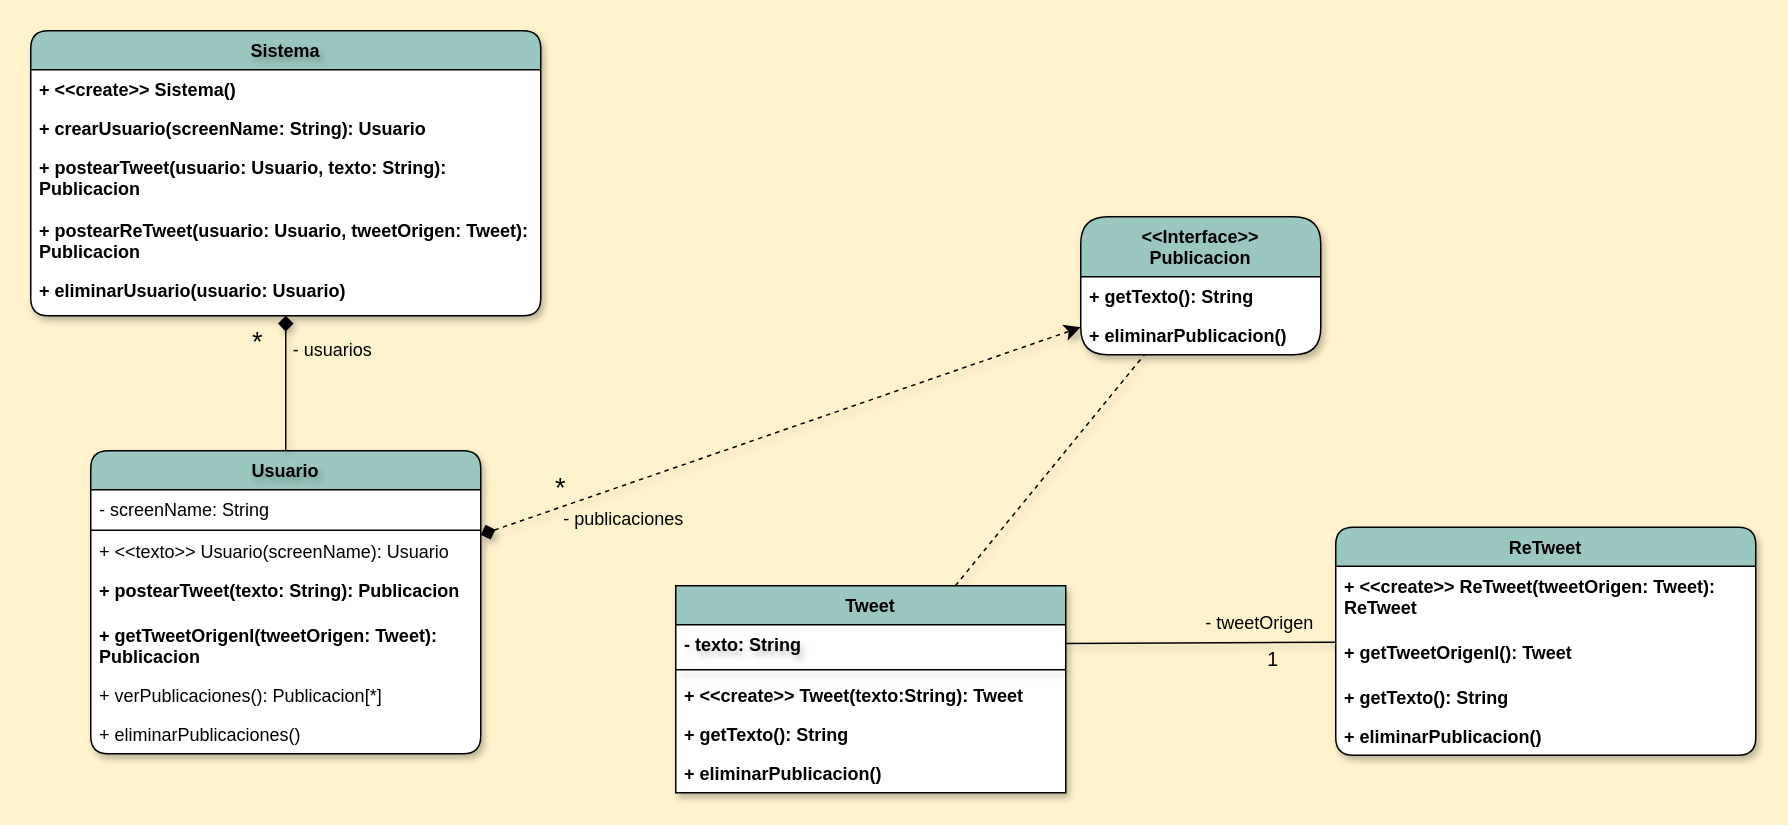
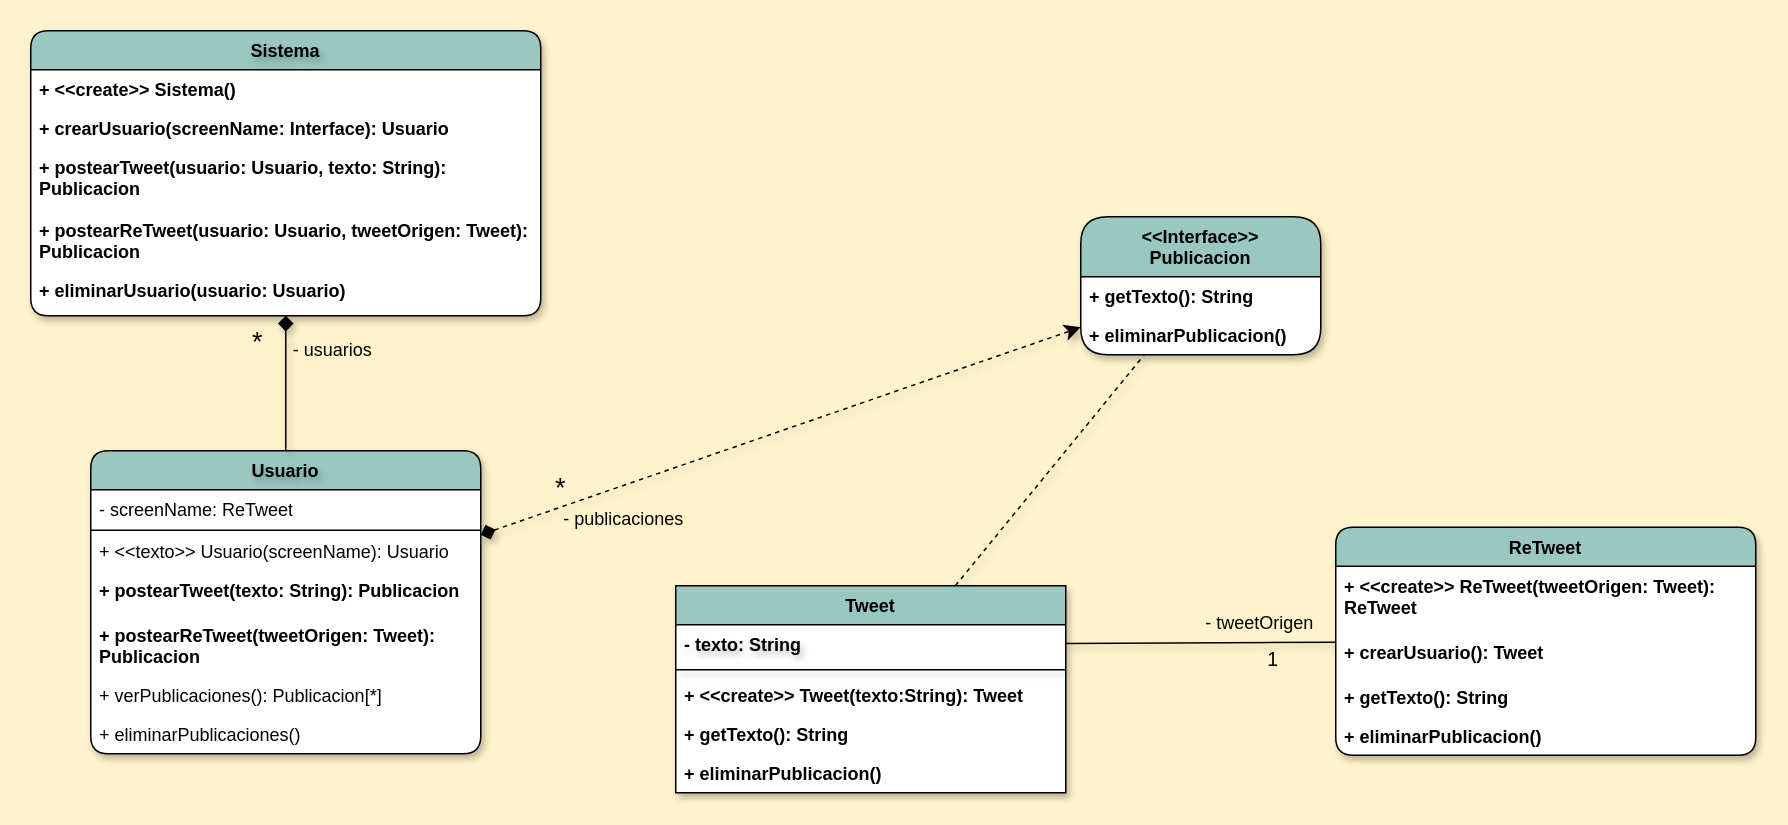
  <mxCell id="0" />
  <mxCell id="1" parent="0" />
  <mxCell id="2" style="edgeStyle=none;curved=1;rounded=0;orthogonalLoop=1;jettySize=auto;html=1;fontSize=12;startSize=8;endSize=8;shadow=1;textShadow=1;strokeColor=#000000;startArrow=diamond;startFill=1;dashed=1;" parent="1" source="5" target="37" edge="1"><mxGeometry relative="1" as="geometry" /></mxCell>
  <mxCell id="3" value="- publicaciones" style="edgeLabel;html=1;align=center;verticalAlign=middle;resizable=0;points=[];fontSize=12;fontFamily=Helvetica;fontColor=#000000;labelBackgroundColor=none;fillColor=none;gradientColor=none;" parent="2" vertex="1" connectable="0"><mxGeometry x="-0.735" relative="1" as="geometry"><mxPoint x="42" y="8" as="offset" /></mxGeometry></mxCell>
  <mxCell id="4" value="*" style="edgeLabel;html=1;align=center;verticalAlign=middle;resizable=0;points=[];fontSize=18;fontFamily=Helvetica;fontColor=#000000;labelBackgroundColor=none;fillColor=none;gradientColor=none;" parent="2" vertex="1" connectable="0"><mxGeometry x="-0.593" y="-3" relative="1" as="geometry"><mxPoint x="-30" y="-6" as="offset" /></mxGeometry></mxCell>
  <mxCell id="5" value="Usuario" style="swimlane;fontStyle=1;align=center;verticalAlign=top;childLayout=stackLayout;horizontal=1;startSize=26;horizontalStack=0;resizeParent=1;resizeParentMax=0;resizeLast=0;collapsible=1;marginBottom=0;whiteSpace=wrap;html=1;gradientColor=none;fillColor=#9AC7BF;shadow=1;textShadow=1;swimlaneFillColor=default;rounded=1;" parent="1" vertex="1"><mxGeometry x="60" y="300" width="260" height="202" as="geometry" /></mxCell>
- <mxCell id="6" value="- screenName: String" style="text;strokeColor=none;fillColor=none;align=left;verticalAlign=top;spacingLeft=4;spacingRight=4;overflow=hidden;rotatable=0;points=[[0,0.5],[1,0.5]];portConstraint=eastwest;whiteSpace=wrap;html=1;" parent="5" vertex="1"><mxGeometry y="26" width="260" height="26" as="geometry" /></mxCell>
+ <mxCell id="6" value="- screenName: ReTweet" style="text;strokeColor=none;fillColor=none;align=left;verticalAlign=top;spacingLeft=4;spacingRight=4;overflow=hidden;rotatable=0;points=[[0,0.5],[1,0.5]];portConstraint=eastwest;whiteSpace=wrap;html=1;" parent="5" vertex="1"><mxGeometry y="26" width="260" height="26" as="geometry" /></mxCell>
  <mxCell id="7" value="" style="line;strokeWidth=1;fillColor=none;align=left;verticalAlign=middle;spacingTop=-1;spacingLeft=3;spacingRight=3;rotatable=0;labelPosition=right;points=[];portConstraint=eastwest;strokeColor=inherit;" parent="5" vertex="1"><mxGeometry y="52" width="260" height="2" as="geometry" /></mxCell>
  <mxCell id="8" value="+ &amp;lt;&amp;lt;texto&amp;gt;&amp;gt; Usuario(screenName): Usuario" style="text;strokeColor=none;fillColor=none;align=left;verticalAlign=top;spacingLeft=4;spacingRight=4;overflow=hidden;rotatable=0;points=[[0,0.5],[1,0.5]];portConstraint=eastwest;whiteSpace=wrap;html=1;" parent="5" vertex="1"><mxGeometry y="54" width="260" height="26" as="geometry" /></mxCell>
  <mxCell id="9" value="+ postearTweet(texto: String): Publicacion" style="text;strokeColor=none;fillColor=none;align=left;verticalAlign=top;spacingLeft=4;spacingRight=4;overflow=hidden;rotatable=0;points=[[0,0.5],[1,0.5]];portConstraint=eastwest;whiteSpace=wrap;html=1;fontFamily=Helvetica;fontSize=12;fontColor=default;fontStyle=1;" parent="5" vertex="1"><mxGeometry y="80" width="260" height="30" as="geometry" /></mxCell>
- <mxCell id="10" value="+ getTweetOrigenl(tweetOrigen: Tweet): Publicacion" style="text;strokeColor=none;fillColor=none;align=left;verticalAlign=top;spacingLeft=4;spacingRight=4;overflow=hidden;rotatable=0;points=[[0,0.5],[1,0.5]];portConstraint=eastwest;whiteSpace=wrap;html=1;fontFamily=Helvetica;fontSize=12;fontColor=default;fontStyle=1;" parent="5" vertex="1"><mxGeometry y="110" width="260" height="40" as="geometry" /></mxCell>
+ <mxCell id="10" value="+ postearReTweet(tweetOrigen: Tweet): Publicacion" style="text;strokeColor=none;fillColor=none;align=left;verticalAlign=top;spacingLeft=4;spacingRight=4;overflow=hidden;rotatable=0;points=[[0,0.5],[1,0.5]];portConstraint=eastwest;whiteSpace=wrap;html=1;fontFamily=Helvetica;fontSize=12;fontColor=default;fontStyle=1;" parent="5" vertex="1"><mxGeometry y="110" width="260" height="40" as="geometry" /></mxCell>
  <mxCell id="11" value="+ verPublicaciones(): Publicacion[*]" style="text;strokeColor=none;fillColor=none;align=left;verticalAlign=top;spacingLeft=4;spacingRight=4;overflow=hidden;rotatable=0;points=[[0,0.5],[1,0.5]];portConstraint=eastwest;whiteSpace=wrap;html=1;" parent="5" vertex="1"><mxGeometry y="150" width="260" height="26" as="geometry" /></mxCell>
  <mxCell id="12" value="+ eliminarPublicaciones()" style="text;strokeColor=none;fillColor=none;align=left;verticalAlign=top;spacingLeft=4;spacingRight=4;overflow=hidden;rotatable=0;points=[[0,0.5],[1,0.5]];portConstraint=eastwest;whiteSpace=wrap;html=1;" parent="5" vertex="1"><mxGeometry y="176" width="260" height="26" as="geometry" /></mxCell>
  <mxCell id="13" style="edgeStyle=none;curved=1;rounded=0;orthogonalLoop=1;jettySize=auto;html=1;fontSize=12;startSize=8;endSize=8;strokeColor=#000000;shadow=1;textShadow=1;startArrow=diamond;startFill=1;endArrow=none;" parent="1" source="16" target="5" edge="1"><mxGeometry relative="1" as="geometry" /></mxCell>
  <mxCell id="14" value="- usuarios" style="edgeLabel;html=1;align=center;verticalAlign=middle;resizable=0;points=[];fontSize=12;labelBackgroundColor=none;fontColor=#000000;" parent="13" vertex="1" connectable="0"><mxGeometry x="-0.512" relative="1" as="geometry"><mxPoint x="30" as="offset" /></mxGeometry></mxCell>
  <mxCell id="15" value="*" style="edgeLabel;html=1;align=center;verticalAlign=middle;resizable=0;points=[];fontSize=18;labelBackgroundColor=none;fontColor=#000000;" parent="13" vertex="1" connectable="0"><mxGeometry x="-0.4" y="1" relative="1" as="geometry"><mxPoint x="-21" y="-10" as="offset" /></mxGeometry></mxCell>
  <mxCell id="16" value="Sistema" style="swimlane;fontStyle=1;align=center;verticalAlign=top;childLayout=stackLayout;horizontal=1;startSize=26;horizontalStack=0;resizeParent=1;resizeParentMax=0;resizeLast=0;collapsible=1;marginBottom=0;whiteSpace=wrap;html=1;swimlaneFillColor=default;shadow=1;textShadow=1;strokeColor=default;fontFamily=Helvetica;fontSize=12;fontColor=default;fillColor=#9AC7BF;gradientColor=none;rounded=1;" parent="1" vertex="1"><mxGeometry x="20" y="20" width="340" height="190" as="geometry" /></mxCell>
  <mxCell id="17" value="+ &amp;lt;&amp;lt;create&amp;gt;&amp;gt; Sistema()" style="text;strokeColor=none;fillColor=none;align=left;verticalAlign=top;spacingLeft=4;spacingRight=4;overflow=hidden;rotatable=0;points=[[0,0.5],[1,0.5]];portConstraint=eastwest;whiteSpace=wrap;html=1;fontFamily=Helvetica;fontSize=12;fontColor=default;fontStyle=1;" parent="16" vertex="1"><mxGeometry y="26" width="340" height="26" as="geometry" /></mxCell>
- <mxCell id="18" value="+ crearUsuario(screenName: String): Usuario" style="text;strokeColor=none;fillColor=none;align=left;verticalAlign=top;spacingLeft=4;spacingRight=4;overflow=hidden;rotatable=0;points=[[0,0.5],[1,0.5]];portConstraint=eastwest;whiteSpace=wrap;html=1;fontFamily=Helvetica;fontSize=12;fontColor=default;fontStyle=1;" parent="16" vertex="1"><mxGeometry y="52" width="340" height="26" as="geometry" /></mxCell>
+ <mxCell id="18" value="+ crearUsuario(screenName: Interface): Usuario" style="text;strokeColor=none;fillColor=none;align=left;verticalAlign=top;spacingLeft=4;spacingRight=4;overflow=hidden;rotatable=0;points=[[0,0.5],[1,0.5]];portConstraint=eastwest;whiteSpace=wrap;html=1;fontFamily=Helvetica;fontSize=12;fontColor=default;fontStyle=1;" parent="16" vertex="1"><mxGeometry y="52" width="340" height="26" as="geometry" /></mxCell>
  <mxCell id="19" value="+ postearTweet(usuario: Usuario, texto: String): Publicacion" style="text;strokeColor=none;fillColor=none;align=left;verticalAlign=top;spacingLeft=4;spacingRight=4;overflow=hidden;rotatable=0;points=[[0,0.5],[1,0.5]];portConstraint=eastwest;whiteSpace=wrap;html=1;fontFamily=Helvetica;fontSize=12;fontColor=default;fontStyle=1;" parent="16" vertex="1"><mxGeometry y="78" width="340" height="42" as="geometry" /></mxCell>
  <mxCell id="20" value="+ postearReTweet(usuario: Usuario, tweetOrigen: Tweet): Publicacion" style="text;strokeColor=none;fillColor=none;align=left;verticalAlign=top;spacingLeft=4;spacingRight=4;overflow=hidden;rotatable=0;points=[[0,0.5],[1,0.5]];portConstraint=eastwest;whiteSpace=wrap;html=1;fontFamily=Helvetica;fontSize=12;fontColor=default;fontStyle=1;" parent="16" vertex="1"><mxGeometry y="120" width="340" height="40" as="geometry" /></mxCell>
  <mxCell id="21" value="+ eliminarUsuario(usuario: Usuario)" style="text;strokeColor=none;fillColor=none;align=left;verticalAlign=top;spacingLeft=4;spacingRight=4;overflow=hidden;rotatable=0;points=[[0,0.5],[1,0.5]];portConstraint=eastwest;whiteSpace=wrap;html=1;fontFamily=Helvetica;fontSize=12;fontColor=default;fontStyle=1;" parent="16" vertex="1"><mxGeometry y="160" width="340" height="30" as="geometry" /></mxCell>
  <mxCell id="22" style="edgeStyle=none;curved=1;rounded=0;orthogonalLoop=1;jettySize=auto;html=1;fontSize=12;startSize=8;endSize=8;strokeColor=#000000;dashed=1;shadow=1;textShadow=1;endArrow=none;endFill=0;" parent="1" source="23" target="37" edge="1"><mxGeometry relative="1" as="geometry" /></mxCell>
  <mxCell id="23" value="Tweet" style="swimlane;fontStyle=1;align=center;verticalAlign=top;childLayout=stackLayout;horizontal=1;startSize=26;horizontalStack=0;resizeParent=1;resizeParentMax=0;resizeLast=0;collapsible=1;marginBottom=0;whiteSpace=wrap;html=1;shadow=1;strokeColor=default;swimlaneFillColor=default;fontFamily=Helvetica;fontSize=12;fontColor=default;fillColor=#9AC7BF;gradientColor=none;" parent="1" vertex="1"><mxGeometry x="450" y="390" width="260" height="138" as="geometry" /></mxCell>
  <mxCell id="24" value="- texto: String" style="text;strokeColor=none;fillColor=none;align=left;verticalAlign=top;spacingLeft=4;spacingRight=4;overflow=hidden;rotatable=0;points=[[0,0.5],[1,0.5]];portConstraint=eastwest;whiteSpace=wrap;html=1;fontFamily=Helvetica;fontSize=12;fontColor=default;fontStyle=1;rounded=1;shadow=1;textShadow=1;" parent="23" vertex="1"><mxGeometry y="26" width="260" height="26" as="geometry" /></mxCell>
  <mxCell id="25" value="" style="line;strokeWidth=1;fillColor=#9AC7BF;align=center;verticalAlign=top;spacingTop=-1;spacingLeft=3;spacingRight=3;rotatable=0;labelPosition=right;points=[];portConstraint=eastwest;strokeColor=default;shadow=1;swimlaneFillColor=default;fontFamily=Helvetica;fontSize=12;fontColor=default;fontStyle=1;gradientColor=none;" parent="23" vertex="1"><mxGeometry y="52" width="260" height="8" as="geometry" /></mxCell>
  <mxCell id="26" value="+ &amp;lt;&amp;lt;create&amp;gt;&amp;gt; Tweet(texto:String): Tweet" style="text;strokeColor=none;fillColor=none;align=left;verticalAlign=top;spacingLeft=4;spacingRight=4;overflow=hidden;rotatable=0;points=[[0,0.5],[1,0.5]];portConstraint=eastwest;whiteSpace=wrap;html=1;fontFamily=Helvetica;fontSize=12;fontColor=default;fontStyle=1;" parent="23" vertex="1"><mxGeometry y="60" width="260" height="26" as="geometry" /></mxCell>
  <mxCell id="27" value="+ getTexto(): String" style="text;strokeColor=none;fillColor=none;align=left;verticalAlign=top;spacingLeft=4;spacingRight=4;overflow=hidden;rotatable=0;points=[[0,0.5],[1,0.5]];portConstraint=eastwest;whiteSpace=wrap;html=1;fontFamily=Helvetica;fontSize=12;fontColor=default;fontStyle=1;" vertex="1" parent="23"><mxGeometry y="86" width="260" height="26" as="geometry" /></mxCell>
  <mxCell id="28" value="+ eliminarPublicacion()" style="text;strokeColor=none;fillColor=none;align=left;verticalAlign=top;spacingLeft=4;spacingRight=4;overflow=hidden;rotatable=0;points=[[0,0.5],[1,0.5]];portConstraint=eastwest;whiteSpace=wrap;html=1;fontFamily=Helvetica;fontSize=12;fontColor=default;fontStyle=1;" vertex="1" parent="23"><mxGeometry y="112" width="260" height="26" as="geometry" /></mxCell>
  <mxCell id="29" style="edgeStyle=none;curved=1;rounded=0;orthogonalLoop=1;jettySize=auto;html=1;fontSize=12;startSize=8;endSize=8;strokeColor=#000000;shadow=1;textShadow=1;endArrow=none;" parent="1" source="32" target="24" edge="1"><mxGeometry relative="1" as="geometry" /></mxCell>
  <mxCell id="30" value="- tweetOrigen" style="edgeLabel;html=1;align=center;verticalAlign=middle;resizable=0;points=[];fontSize=12;fontFamily=Helvetica;fontColor=#000000;labelBackgroundColor=none;fillColor=none;gradientColor=none;" parent="29" vertex="1" connectable="0"><mxGeometry x="-0.127" y="-1" relative="1" as="geometry"><mxPoint x="28" y="-12" as="offset" /></mxGeometry></mxCell>
  <mxCell id="31" value="1" style="edgeLabel;html=1;align=center;verticalAlign=middle;resizable=0;points=[];fontSize=13;fontFamily=Helvetica;fontColor=#000000;labelBackgroundColor=none;fillColor=none;gradientColor=none;" parent="29" vertex="1" connectable="0"><mxGeometry x="-0.522" y="1" relative="1" as="geometry"><mxPoint y="10" as="offset" /></mxGeometry></mxCell>
  <mxCell id="32" value="ReTweet" style="swimlane;fontStyle=1;align=center;verticalAlign=top;childLayout=stackLayout;horizontal=1;startSize=26;horizontalStack=0;resizeParent=1;resizeParentMax=0;resizeLast=0;collapsible=1;marginBottom=0;whiteSpace=wrap;html=1;shadow=1;strokeColor=default;swimlaneFillColor=default;fontFamily=Helvetica;fontSize=12;fontColor=default;fillColor=#9AC7BF;gradientColor=none;rounded=1;" parent="1" vertex="1"><mxGeometry x="890" y="351" width="280" height="152" as="geometry" /></mxCell>
  <mxCell id="33" value="+ &amp;lt;&amp;lt;create&amp;gt;&amp;gt; ReTweet(tweetOrigen: Tweet): ReTweet" style="text;strokeColor=none;fillColor=none;align=left;verticalAlign=top;spacingLeft=4;spacingRight=4;overflow=hidden;rotatable=0;points=[[0,0.5],[1,0.5]];portConstraint=eastwest;whiteSpace=wrap;html=1;fontFamily=Helvetica;fontSize=12;fontColor=default;fontStyle=1;" parent="32" vertex="1"><mxGeometry y="26" width="280" height="44" as="geometry" /></mxCell>
- <mxCell id="34" value="+ getTweetOrigenl(): Tweet" style="text;strokeColor=none;fillColor=none;align=left;verticalAlign=top;spacingLeft=4;spacingRight=4;overflow=hidden;rotatable=0;points=[[0,0.5],[1,0.5]];portConstraint=eastwest;whiteSpace=wrap;html=1;fontFamily=Helvetica;fontSize=12;fontColor=default;fontStyle=1;" parent="32" vertex="1"><mxGeometry y="70" width="280" height="30" as="geometry" /></mxCell>
+ <mxCell id="34" value="+ crearUsuario(): Tweet" style="text;strokeColor=none;fillColor=none;align=left;verticalAlign=top;spacingLeft=4;spacingRight=4;overflow=hidden;rotatable=0;points=[[0,0.5],[1,0.5]];portConstraint=eastwest;whiteSpace=wrap;html=1;fontFamily=Helvetica;fontSize=12;fontColor=default;fontStyle=1;" parent="32" vertex="1"><mxGeometry y="70" width="280" height="30" as="geometry" /></mxCell>
  <mxCell id="35" value="+ getTexto(): String" style="text;strokeColor=none;fillColor=none;align=left;verticalAlign=top;spacingLeft=4;spacingRight=4;overflow=hidden;rotatable=0;points=[[0,0.5],[1,0.5]];portConstraint=eastwest;whiteSpace=wrap;html=1;fontFamily=Helvetica;fontSize=12;fontColor=default;fontStyle=1;" vertex="1" parent="32"><mxGeometry y="100" width="280" height="26" as="geometry" /></mxCell>
  <mxCell id="36" value="+ eliminarPublicacion()" style="text;strokeColor=none;fillColor=none;align=left;verticalAlign=top;spacingLeft=4;spacingRight=4;overflow=hidden;rotatable=0;points=[[0,0.5],[1,0.5]];portConstraint=eastwest;whiteSpace=wrap;html=1;fontFamily=Helvetica;fontSize=12;fontColor=default;fontStyle=1;" vertex="1" parent="32"><mxGeometry y="126" width="280" height="26" as="geometry" /></mxCell>
  <mxCell id="37" value="&amp;lt;&amp;lt;Interface&amp;gt;&amp;gt;&lt;div&gt;Publicacion&lt;/div&gt;" style="swimlane;fontStyle=1;align=center;verticalAlign=top;childLayout=stackLayout;horizontal=1;startSize=40;horizontalStack=0;resizeParent=1;resizeParentMax=0;resizeLast=0;collapsible=1;marginBottom=0;whiteSpace=wrap;html=1;shadow=1;strokeColor=default;swimlaneFillColor=default;fontFamily=Helvetica;fontSize=12;fontColor=default;fillColor=#9AC7BF;gradientColor=none;rounded=1;" parent="1" vertex="1"><mxGeometry x="720" y="144" width="160" height="92" as="geometry" /></mxCell>
  <mxCell id="38" value="+ getTexto(): String" style="text;strokeColor=none;fillColor=none;align=left;verticalAlign=top;spacingLeft=4;spacingRight=4;overflow=hidden;rotatable=0;points=[[0,0.5],[1,0.5]];portConstraint=eastwest;whiteSpace=wrap;html=1;fontFamily=Helvetica;fontSize=12;fontColor=default;fontStyle=1;" parent="37" vertex="1"><mxGeometry y="40" width="160" height="26" as="geometry" /></mxCell>
  <mxCell id="39" value="+ eliminarPublicacion()" style="text;strokeColor=none;fillColor=none;align=left;verticalAlign=top;spacingLeft=4;spacingRight=4;overflow=hidden;rotatable=0;points=[[0,0.5],[1,0.5]];portConstraint=eastwest;whiteSpace=wrap;html=1;fontFamily=Helvetica;fontSize=12;fontColor=default;fontStyle=1;" parent="37" vertex="1"><mxGeometry y="66" width="160" height="26" as="geometry" /></mxCell>
